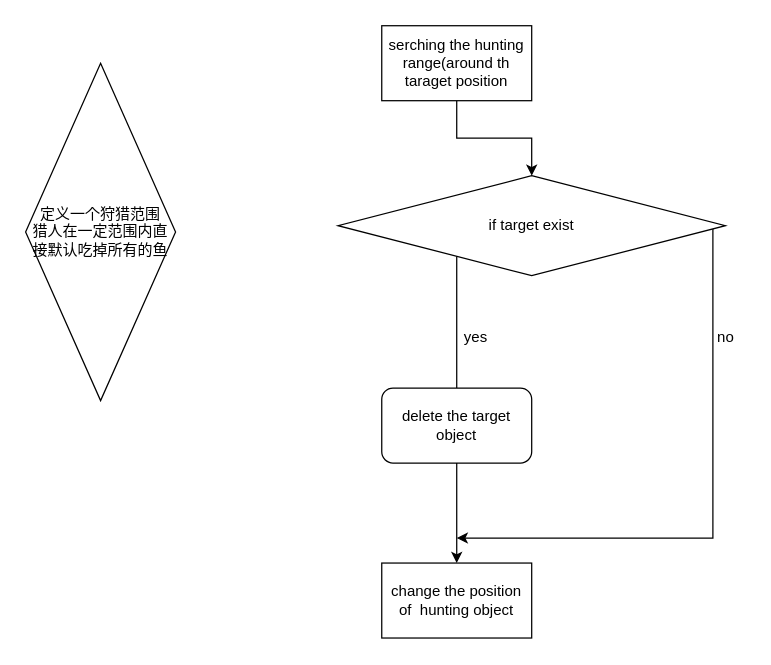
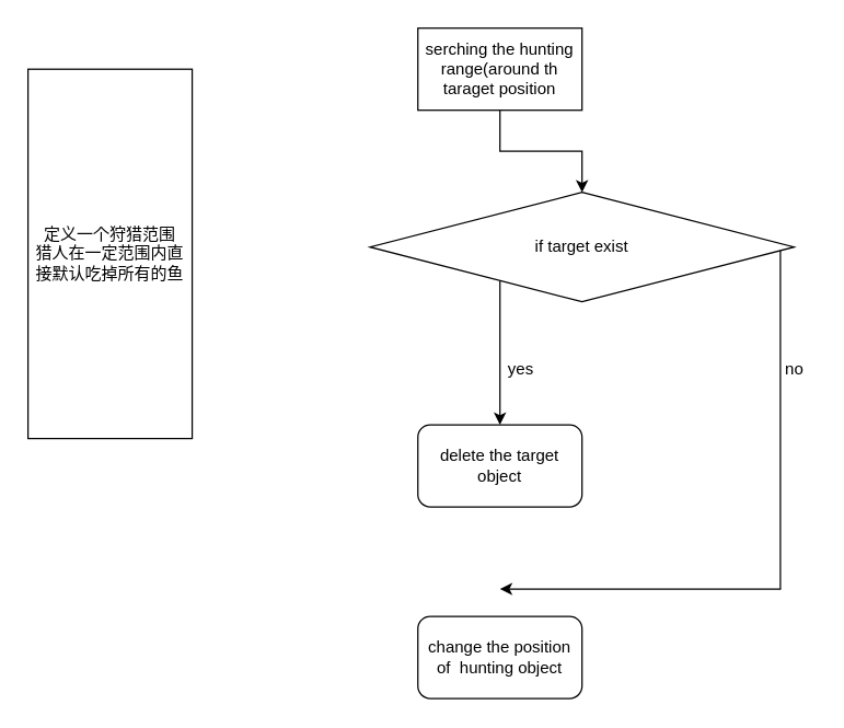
  <mxCell id="0" />
  <mxCell id="1" parent="0" />
- <mxCell id="2" value="" style="edgeStyle=orthogonalEdgeStyle;rounded=0;orthogonalLoop=1;jettySize=auto;html=1;endArrow=none;" edge="1" parent="1" source="4" target="6"><mxGeometry relative="1" as="geometry"><Array as="points"><mxPoint x="365" y="270" /><mxPoint x="365" y="270" /></Array></mxGeometry></mxCell>
+ <mxCell id="2" value="" style="edgeStyle=orthogonalEdgeStyle;rounded=0;orthogonalLoop=1;jettySize=auto;html=1;" edge="1" parent="1" source="4" target="6"><mxGeometry relative="1" as="geometry"><Array as="points"><mxPoint x="365" y="270" /><mxPoint x="365" y="270" /></Array></mxGeometry></mxCell>
  <mxCell id="3" style="edgeStyle=orthogonalEdgeStyle;rounded=0;orthogonalLoop=1;jettySize=auto;html=1;" edge="1" parent="1" source="4"><mxGeometry relative="1" as="geometry"><mxPoint x="365" y="430" as="targetPoint" /><Array as="points"><mxPoint x="570" y="180" /><mxPoint x="570" y="430" /></Array></mxGeometry></mxCell>
  <mxCell id="4" value="if target exist" style="rhombus;whiteSpace=wrap;html=1;" vertex="1" parent="1"><mxGeometry x="270" y="140" width="310" height="80" as="geometry" /></mxCell>
- <mxCell id="5" value="" style="edgeStyle=orthogonalEdgeStyle;rounded=0;orthogonalLoop=1;jettySize=auto;html=1;" edge="1" parent="1" source="6" target="8"><mxGeometry relative="1" as="geometry" /></mxCell>
  <mxCell id="6" value="delete the target object" style="whiteSpace=wrap;html=1;rounded=1;" vertex="1" parent="1"><mxGeometry x="305" y="310" width="120" height="60" as="geometry" /></mxCell>
  <mxCell id="7" value="yes" style="text;html=1;align=center;verticalAlign=middle;resizable=0;points=[];autosize=1;strokeColor=none;fillColor=none;" vertex="1" parent="1"><mxGeometry x="365" y="260" width="30" height="20" as="geometry" /></mxCell>
- <mxCell id="8" value="change the position of&amp;nbsp; hunting object" style="whiteSpace=wrap;html=1;" vertex="1" parent="1"><mxGeometry x="305" y="450" width="120" height="60" as="geometry" /></mxCell>
+ <mxCell id="8" value="change the position of&amp;nbsp; hunting object" style="whiteSpace=wrap;html=1;rounded=1;" vertex="1" parent="1"><mxGeometry x="305" y="450" width="120" height="60" as="geometry" /></mxCell>
  <mxCell id="9" value="no" style="text;html=1;align=center;verticalAlign=middle;resizable=0;points=[];autosize=1;strokeColor=none;fillColor=none;" vertex="1" parent="1"><mxGeometry x="565" y="260" width="30" height="20" as="geometry" /></mxCell>
- <mxCell id="10" value="定义一个狩猎范围&lt;br&gt;猎人在一定范围内直接默认吃掉所有的鱼" style="rhombus;whiteSpace=wrap;html=1;" vertex="1" parent="1"><mxGeometry x="20" y="50" width="120" height="270" as="geometry" /></mxCell>
+ <mxCell id="10" value="定义一个狩猎范围&lt;br&gt;猎人在一定范围内直接默认吃掉所有的鱼" style="rounded=0;whiteSpace=wrap;html=1;" vertex="1" parent="1"><mxGeometry x="20" y="50" width="120" height="270" as="geometry" /></mxCell>
  <mxCell id="11" style="edgeStyle=orthogonalEdgeStyle;rounded=0;orthogonalLoop=1;jettySize=auto;html=1;" edge="1" parent="1" source="12" target="4"><mxGeometry relative="1" as="geometry" /></mxCell>
  <mxCell id="12" value="serching the hunting range(around th taraget position" style="rounded=0;whiteSpace=wrap;html=1;" vertex="1" parent="1"><mxGeometry x="305" y="20" width="120" height="60" as="geometry" /></mxCell>
